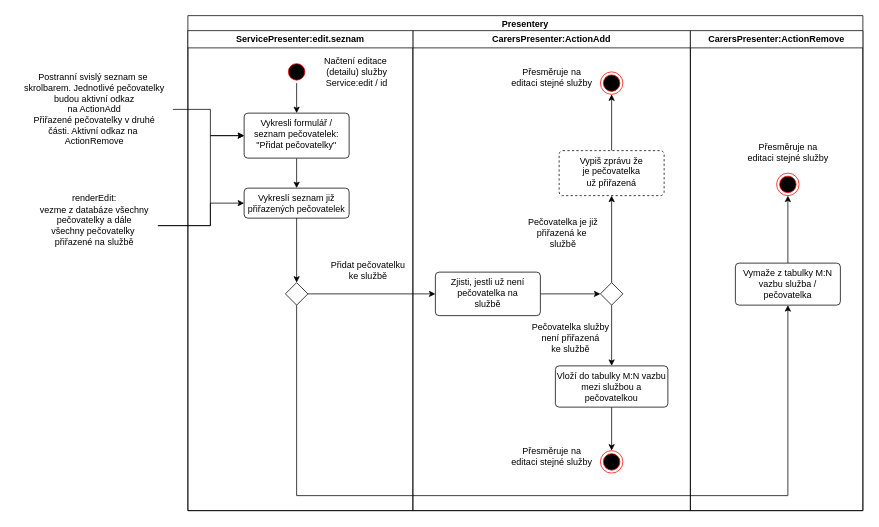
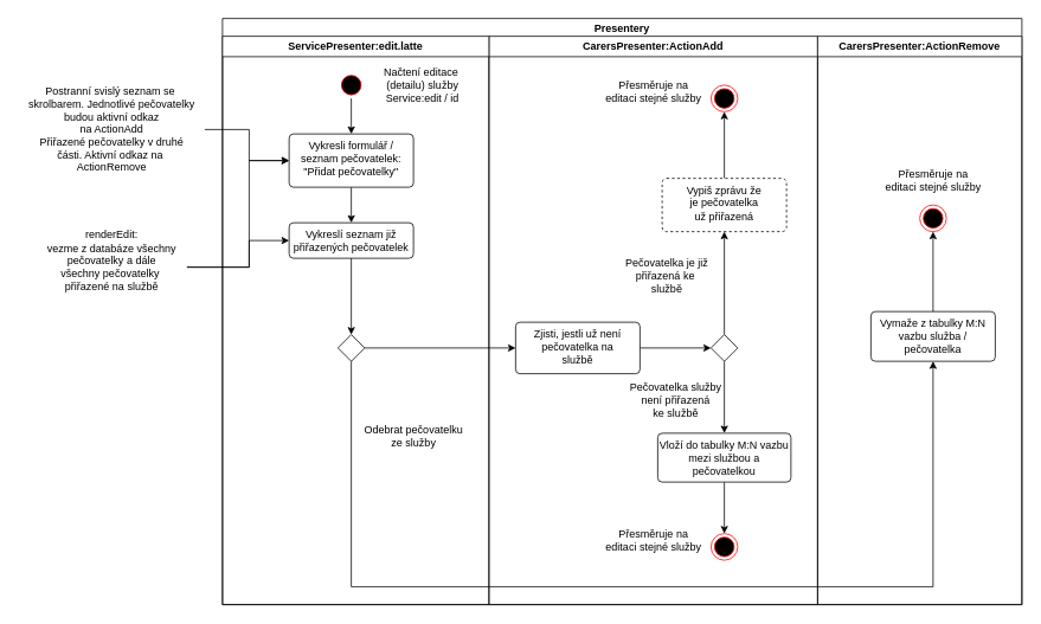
  <mxCell id="0" />
  <mxCell id="1" parent="0" />
  <mxCell id="2" value="Presentery" style="swimlane;whiteSpace=wrap;html=1;" parent="1" vertex="1"><mxGeometry x="250" y="20" width="900" height="660" as="geometry" /></mxCell>
  <mxCell id="3" value="CarersPresenter:ActionAdd" style="swimlane;whiteSpace=wrap;html=1;" parent="2" vertex="1"><mxGeometry x="300" y="20" width="370" height="640" as="geometry" /></mxCell>
  <mxCell id="4" style="edgeStyle=orthogonalEdgeStyle;rounded=0;orthogonalLoop=1;jettySize=auto;html=1;entryX=0.5;entryY=0;entryDx=0;entryDy=0;" parent="3" source="5" target="18" edge="1"><mxGeometry relative="1" as="geometry" /></mxCell>
  <mxCell id="5" value="Vloží do tabulky M:N vazbu mezi službou a pečovatelkou" style="html=1;align=center;verticalAlign=top;rounded=1;absoluteArcSize=1;arcSize=10;dashed=0;whiteSpace=wrap;" parent="3" vertex="1"><mxGeometry x="190" y="447" width="150" height="55" as="geometry" /></mxCell>
  <mxCell id="6" value="" style="edgeStyle=orthogonalEdgeStyle;rounded=0;orthogonalLoop=1;jettySize=auto;html=1;" parent="3" source="8" target="5" edge="1"><mxGeometry relative="1" as="geometry" /></mxCell>
  <mxCell id="7" style="edgeStyle=orthogonalEdgeStyle;rounded=0;orthogonalLoop=1;jettySize=auto;html=1;entryX=0.5;entryY=1;entryDx=0;entryDy=0;" parent="3" source="8" target="12" edge="1"><mxGeometry relative="1" as="geometry" /></mxCell>
  <mxCell id="8" value="" style="rhombus;" parent="3" vertex="1"><mxGeometry x="250" y="336" width="30" height="30" as="geometry" /></mxCell>
- <mxCell id="9" value="Přidat pečovatelku&lt;div&gt;ke službě&lt;/div&gt;" style="text;html=1;align=center;verticalAlign=middle;resizable=0;points=[];autosize=1;strokeColor=none;fillColor=none;" parent="3" vertex="1"><mxGeometry x="-120" y="300" width="120" height="40" as="geometry" /></mxCell>
  <mxCell id="10" value="Pečovatelka služby&lt;div&gt;není přiřazená&lt;/div&gt;&lt;div&gt;ke službě&lt;/div&gt;" style="text;html=1;align=center;verticalAlign=middle;resizable=0;points=[];autosize=1;strokeColor=none;fillColor=none;" parent="3" vertex="1"><mxGeometry x="150" y="380" width="120" height="60" as="geometry" /></mxCell>
  <mxCell id="11" style="edgeStyle=orthogonalEdgeStyle;rounded=0;orthogonalLoop=1;jettySize=auto;html=1;entryX=0.5;entryY=1;entryDx=0;entryDy=0;" parent="3" source="12" target="16" edge="1"><mxGeometry relative="1" as="geometry" /></mxCell>
  <mxCell id="12" value="Vypiš zprávu že&lt;div&gt;je pečovatelka&lt;/div&gt;&lt;div&gt;už přiřazená&lt;/div&gt;" style="html=1;align=center;verticalAlign=top;rounded=1;absoluteArcSize=1;arcSize=10;dashed=1;whiteSpace=wrap;" parent="3" vertex="1"><mxGeometry x="195" y="160" width="140" height="60" as="geometry" /></mxCell>
  <mxCell id="13" value="Pečovatelka je již&lt;div&gt;přiřazená ke&amp;nbsp;&lt;/div&gt;&lt;div&gt;službě&lt;/div&gt;" style="text;html=1;align=center;verticalAlign=middle;resizable=0;points=[];autosize=1;strokeColor=none;fillColor=none;" parent="3" vertex="1"><mxGeometry x="140" y="240" width="120" height="60" as="geometry" /></mxCell>
  <mxCell id="14" style="edgeStyle=orthogonalEdgeStyle;rounded=0;orthogonalLoop=1;jettySize=auto;html=1;" parent="3" source="15" target="8" edge="1"><mxGeometry relative="1" as="geometry" /></mxCell>
  <mxCell id="15" value="Zjisti, jestli už není&lt;div&gt;pečovatelka na&lt;/div&gt;&lt;div&gt;službě&lt;/div&gt;" style="html=1;align=center;verticalAlign=top;rounded=1;absoluteArcSize=1;arcSize=10;dashed=0;whiteSpace=wrap;" parent="3" vertex="1"><mxGeometry x="30" y="322" width="140" height="58" as="geometry" /></mxCell>
  <mxCell id="16" value="" style="ellipse;html=1;shape=endState;fillColor=#000000;strokeColor=#ff0000;" parent="3" vertex="1"><mxGeometry x="250" y="55" width="30" height="30" as="geometry" /></mxCell>
  <mxCell id="17" value="Přesměruje na&lt;div&gt;editaci stejné služby&lt;/div&gt;&lt;div&gt;&lt;br&gt;&lt;/div&gt;" style="text;html=1;align=center;verticalAlign=middle;resizable=0;points=[];autosize=1;strokeColor=none;fillColor=none;" parent="3" vertex="1"><mxGeometry x="120" y="40" width="130" height="60" as="geometry" /></mxCell>
  <mxCell id="18" value="" style="ellipse;html=1;shape=endState;fillColor=#000000;strokeColor=#ff0000;" parent="3" vertex="1"><mxGeometry x="250" y="560" width="30" height="30" as="geometry" /></mxCell>
  <mxCell id="19" value="Přesměruje na&lt;div&gt;editaci stejné služby&lt;/div&gt;&lt;div&gt;&lt;br&gt;&lt;/div&gt;" style="text;html=1;align=center;verticalAlign=middle;resizable=0;points=[];autosize=1;strokeColor=none;fillColor=none;" parent="3" vertex="1"><mxGeometry x="120" y="545" width="130" height="60" as="geometry" /></mxCell>
  <mxCell id="20" value="CarersPresenter:ActionRemove" style="swimlane;whiteSpace=wrap;html=1;" parent="2" vertex="1"><mxGeometry x="670" y="20" width="230" height="640" as="geometry" /></mxCell>
  <mxCell id="21" style="edgeStyle=orthogonalEdgeStyle;rounded=0;orthogonalLoop=1;jettySize=auto;html=1;entryX=0.5;entryY=1;entryDx=0;entryDy=0;" parent="20" source="22" target="23" edge="1"><mxGeometry relative="1" as="geometry" /></mxCell>
  <mxCell id="22" value="Vymaže z tabulky M:N&lt;div&gt;vazbu služba / pečovatelka&lt;/div&gt;&lt;div&gt;&lt;br&gt;&lt;/div&gt;" style="html=1;align=center;verticalAlign=top;rounded=1;absoluteArcSize=1;arcSize=10;dashed=0;whiteSpace=wrap;" parent="20" vertex="1"><mxGeometry x="60" y="310" width="140" height="56" as="geometry" /></mxCell>
  <mxCell id="23" value="" style="ellipse;html=1;shape=endState;fillColor=#000000;strokeColor=#ff0000;" parent="20" vertex="1"><mxGeometry x="115" y="190" width="30" height="30" as="geometry" /></mxCell>
  <mxCell id="24" value="Přesměruje na&lt;div&gt;editaci stejné služby&lt;/div&gt;&lt;div&gt;&lt;br&gt;&lt;/div&gt;" style="text;html=1;align=center;verticalAlign=middle;resizable=0;points=[];autosize=1;strokeColor=none;fillColor=none;" parent="20" vertex="1"><mxGeometry x="65" y="140" width="130" height="60" as="geometry" /></mxCell>
- <mxCell id="25" value="ServicePresenter:edit.seznam" style="swimlane;whiteSpace=wrap;html=1;" parent="2" vertex="1"><mxGeometry y="20" width="300" height="640" as="geometry" /></mxCell>
+ <mxCell id="25" value="ServicePresenter:edit.latte" style="swimlane;whiteSpace=wrap;html=1;" parent="2" vertex="1"><mxGeometry y="20" width="300" height="640" as="geometry" /></mxCell>
  <mxCell id="26" value="" style="edgeStyle=orthogonalEdgeStyle;rounded=0;orthogonalLoop=1;jettySize=auto;html=1;" parent="25" source="27" target="29" edge="1"><mxGeometry relative="1" as="geometry" /></mxCell>
  <mxCell id="27" value="" style="ellipse;html=1;shape=startState;fillColor=#000000;strokeColor=#ff0000;" parent="25" vertex="1"><mxGeometry x="130" y="40" width="30" height="30" as="geometry" /></mxCell>
  <mxCell id="28" value="" style="edgeStyle=orthogonalEdgeStyle;rounded=0;orthogonalLoop=1;jettySize=auto;html=1;" parent="25" source="29" target="31" edge="1"><mxGeometry relative="1" as="geometry" /></mxCell>
  <mxCell id="29" value="Vykresli formulář / seznam pečovatelek: &quot;Přidat pečovatelky&quot;" style="html=1;align=center;verticalAlign=top;rounded=1;absoluteArcSize=1;arcSize=10;dashed=0;whiteSpace=wrap;" parent="25" vertex="1"><mxGeometry x="75" y="110" width="140" height="60" as="geometry" /></mxCell>
  <mxCell id="30" value="Načtení editace&amp;nbsp;&lt;div&gt;(detailu) služby&lt;/div&gt;&lt;div&gt;Service:edit / id&lt;/div&gt;" style="text;html=1;align=center;verticalAlign=middle;resizable=0;points=[];autosize=1;strokeColor=none;fillColor=none;" parent="25" vertex="1"><mxGeometry x="170" y="25" width="110" height="60" as="geometry" /></mxCell>
  <mxCell id="31" value="Vykreslí seznam již přiřazených pečovatelek" style="html=1;align=center;verticalAlign=top;rounded=1;absoluteArcSize=1;arcSize=10;dashed=0;whiteSpace=wrap;" parent="25" vertex="1"><mxGeometry x="75" y="210" width="140" height="40" as="geometry" /></mxCell>
  <mxCell id="32" value="" style="rhombus;" parent="25" vertex="1"><mxGeometry x="130" y="336" width="30" height="30" as="geometry" /></mxCell>
  <mxCell id="33" style="edgeStyle=orthogonalEdgeStyle;rounded=0;orthogonalLoop=1;jettySize=auto;html=1;entryX=0.5;entryY=0;entryDx=0;entryDy=0;" parent="25" source="31" target="32" edge="1"><mxGeometry relative="1" as="geometry" /></mxCell>
+ <mxCell id="34" value="Odebrat pečovatelku&lt;div&gt;ze služby&lt;/div&gt;" style="text;html=1;align=center;verticalAlign=middle;resizable=0;points=[];autosize=1;strokeColor=none;fillColor=none;" parent="25" vertex="1"><mxGeometry x="150" y="430" width="130" height="40" as="geometry" /></mxCell>
  <mxCell id="35" style="edgeStyle=orthogonalEdgeStyle;rounded=0;orthogonalLoop=1;jettySize=auto;html=1;entryX=0;entryY=0.5;entryDx=0;entryDy=0;" parent="2" source="32" target="15" edge="1"><mxGeometry relative="1" as="geometry" /></mxCell>
  <mxCell id="36" style="edgeStyle=orthogonalEdgeStyle;rounded=0;orthogonalLoop=1;jettySize=auto;html=1;entryX=0.5;entryY=1;entryDx=0;entryDy=0;" parent="2" source="32" target="22" edge="1"><mxGeometry relative="1" as="geometry"><Array as="points"><mxPoint x="145" y="640" /><mxPoint x="800" y="640" /></Array></mxGeometry></mxCell>
  <mxCell id="37" value="" style="edgeStyle=orthogonalEdgeStyle;rounded=0;orthogonalLoop=1;jettySize=auto;html=1;" parent="1" source="38" target="29" edge="1"><mxGeometry relative="1" as="geometry"><Array as="points"><mxPoint x="280" y="145" /><mxPoint x="280" y="180" /></Array></mxGeometry></mxCell>
  <mxCell id="38" value="Postranní svislý seznam se&amp;nbsp;&lt;div&gt;skrolbarem. Jednotlivé pečovatelky&lt;/div&gt;&lt;div&gt;budou aktivní odkaz&lt;/div&gt;&lt;div&gt;na ActionAdd&lt;/div&gt;&lt;div&gt;Přiřazené pečovatelky v druhé&lt;/div&gt;&lt;div&gt;části. Aktivní odkaz na&amp;nbsp;&lt;/div&gt;&lt;div&gt;ActionRemove&lt;/div&gt;" style="text;html=1;align=center;verticalAlign=middle;resizable=0;points=[];autosize=1;strokeColor=none;fillColor=none;" parent="1" vertex="1"><mxGeometry x="20" y="90" width="210" height="110" as="geometry" /></mxCell>
  <mxCell id="39" style="edgeStyle=orthogonalEdgeStyle;rounded=0;orthogonalLoop=1;jettySize=auto;html=1;entryX=0;entryY=0.5;entryDx=0;entryDy=0;" parent="1" source="41" target="29" edge="1"><mxGeometry relative="1" as="geometry"><Array as="points"><mxPoint x="280" y="300" /><mxPoint x="280" y="180" /></Array></mxGeometry></mxCell>
  <mxCell id="40" style="edgeStyle=orthogonalEdgeStyle;rounded=0;orthogonalLoop=1;jettySize=auto;html=1;" parent="1" source="41" target="31" edge="1"><mxGeometry relative="1" as="geometry"><Array as="points"><mxPoint x="280" y="300" /><mxPoint x="280" y="270" /></Array></mxGeometry></mxCell>
  <mxCell id="41" value="renderEdit:&lt;div&gt;vezme z databáze všechny&lt;/div&gt;&lt;div&gt;pečovatelky a dále&lt;/div&gt;&lt;div&gt;všechny pečovatelky&amp;nbsp;&lt;/div&gt;&lt;div&gt;přiřazené na službě&lt;/div&gt;&lt;div&gt;&lt;br&gt;&lt;/div&gt;" style="text;html=1;align=center;verticalAlign=middle;resizable=0;points=[];autosize=1;strokeColor=none;fillColor=none;" parent="1" vertex="1"><mxGeometry x="40" y="250" width="170" height="100" as="geometry" /></mxCell>
